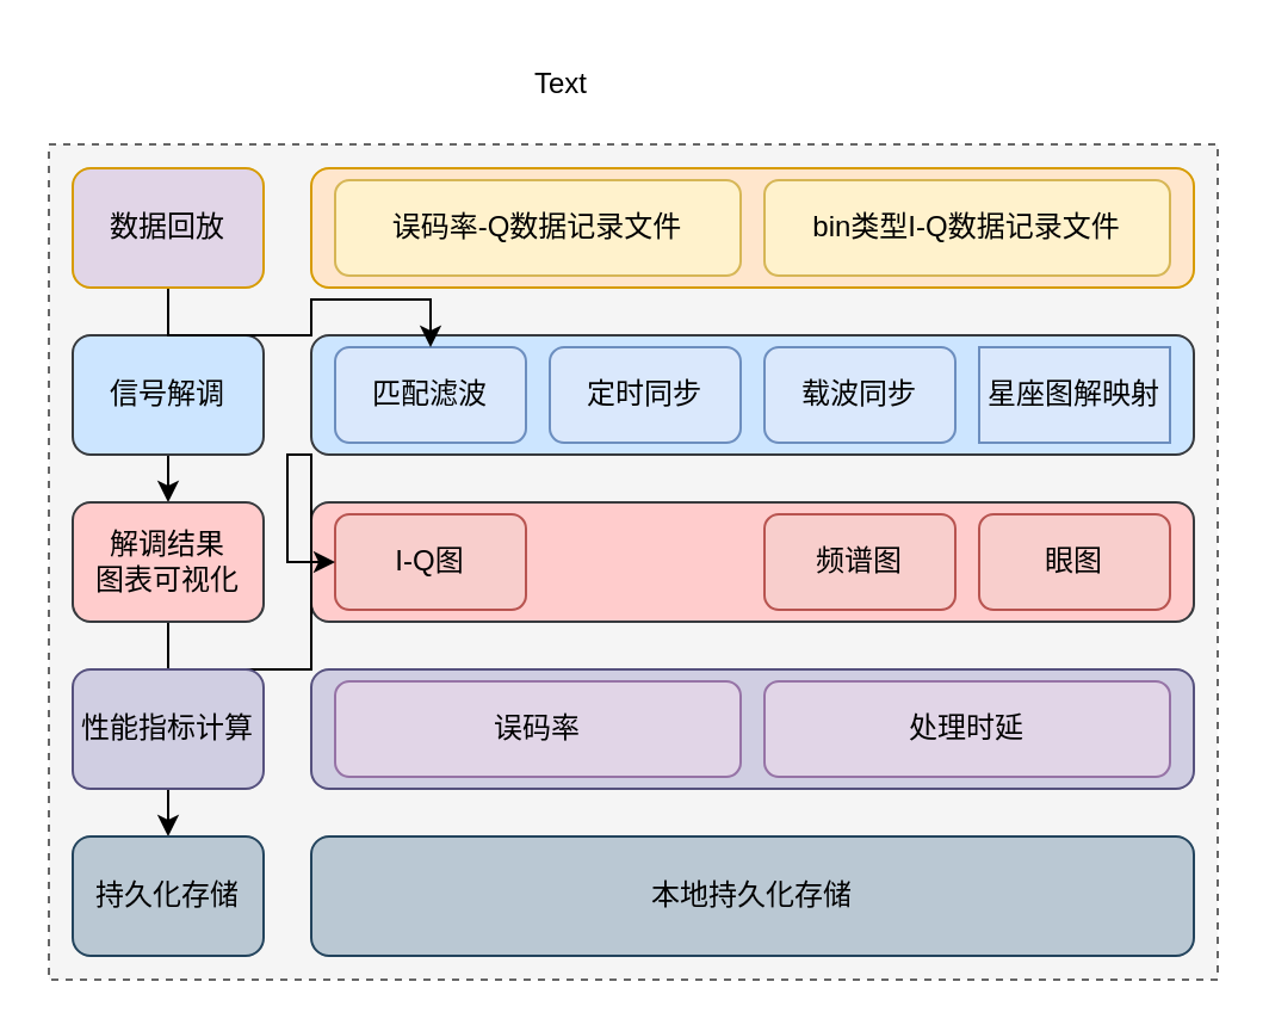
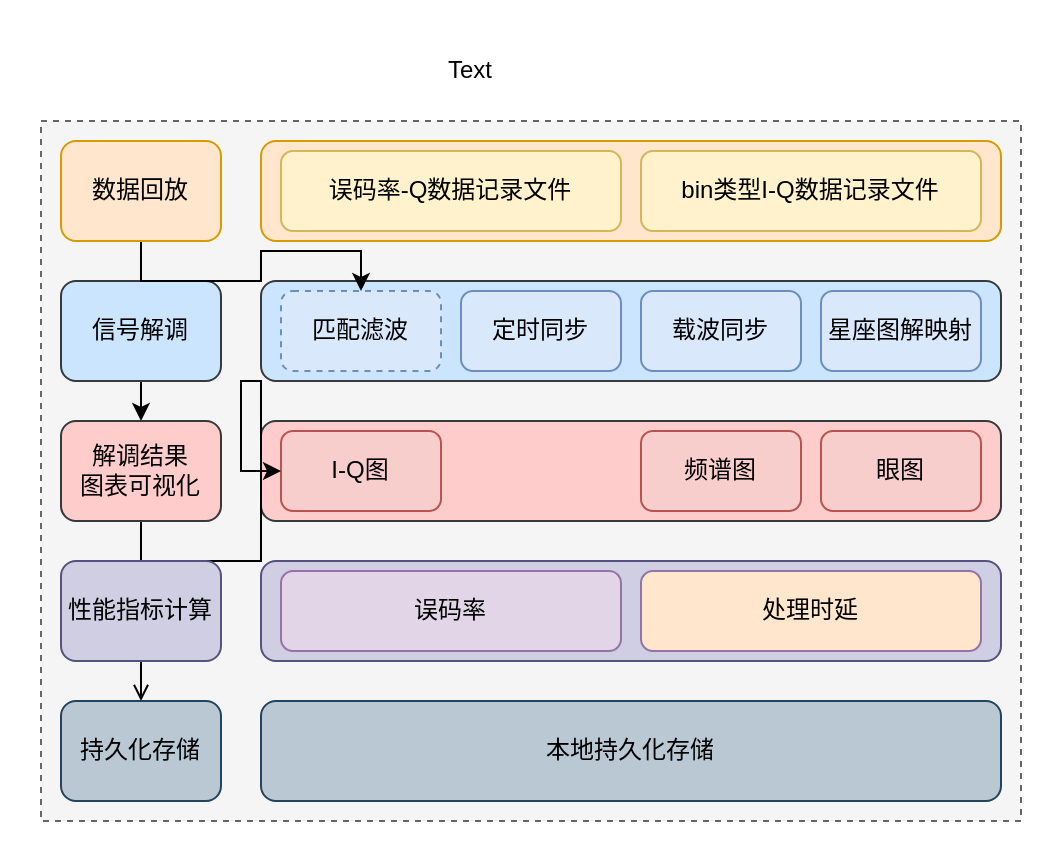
  <mxCell id="0" />
  <mxCell id="1" parent="0" />
  <mxCell id="2" value="" style="rounded=0;whiteSpace=wrap;html=1;fillColor=#f5f5f5;fontColor=#333333;strokeColor=#666666;dashed=1;" vertex="1" parent="1"><mxGeometry x="20" y="60" width="490" height="350" as="geometry" /></mxCell>
  <mxCell id="3" value="" style="rounded=1;whiteSpace=wrap;html=1;fillColor=#d0cee2;strokeColor=#56517e;" vertex="1" parent="1"><mxGeometry x="130" y="280" width="370" height="50" as="geometry" /></mxCell>
  <mxCell id="4" value="" style="rounded=1;whiteSpace=wrap;html=1;fillColor=#ffcccc;strokeColor=#36393d;" vertex="1" parent="1"><mxGeometry x="130" y="210" width="370" height="50" as="geometry" /></mxCell>
  <mxCell id="5" value="" style="rounded=1;whiteSpace=wrap;html=1;fillColor=#cce5ff;strokeColor=#36393d;" vertex="1" parent="1"><mxGeometry x="130" y="140" width="370" height="50" as="geometry" /></mxCell>
  <mxCell id="6" value="" style="rounded=1;whiteSpace=wrap;html=1;fillColor=#ffe6cc;strokeColor=#d79b00;" vertex="1" parent="1"><mxGeometry x="130" y="70" width="370" height="50" as="geometry" /></mxCell>
- <mxCell id="7" value="匹配滤波" style="rounded=1;whiteSpace=wrap;html=1;fillColor=#dae8fc;strokeColor=#6c8ebf;" vertex="1" parent="1"><mxGeometry x="140" y="145" width="80" height="40" as="geometry" /></mxCell>
+ <mxCell id="7" value="匹配滤波" style="rounded=1;whiteSpace=wrap;html=1;fillColor=#dae8fc;strokeColor=#6c8ebf;dashed=1;" vertex="1" parent="1"><mxGeometry x="140" y="145" width="80" height="40" as="geometry" /></mxCell>
  <mxCell id="8" value="定时同步" style="rounded=1;whiteSpace=wrap;html=1;fillColor=#dae8fc;strokeColor=#6c8ebf;" vertex="1" parent="1"><mxGeometry x="230" y="145" width="80" height="40" as="geometry" /></mxCell>
  <mxCell id="9" value="载波同步" style="rounded=1;whiteSpace=wrap;html=1;fillColor=#dae8fc;strokeColor=#6c8ebf;" vertex="1" parent="1"><mxGeometry x="320" y="145" width="80" height="40" as="geometry" /></mxCell>
- <mxCell id="10" value="星座图解映射" style="whiteSpace=wrap;html=1;fillColor=#dae8fc;strokeColor=#6c8ebf;rounded=0;" vertex="1" parent="1"><mxGeometry x="410" y="145" width="80" height="40" as="geometry" /></mxCell>
+ <mxCell id="10" value="星座图解映射" style="rounded=1;whiteSpace=wrap;html=1;fillColor=#dae8fc;strokeColor=#6c8ebf;" vertex="1" parent="1"><mxGeometry x="410" y="145" width="80" height="40" as="geometry" /></mxCell>
  <mxCell id="11" value="误码率-Q数据记录文件" style="rounded=1;whiteSpace=wrap;html=1;fillColor=#fff2cc;strokeColor=#d6b656;" vertex="1" parent="1"><mxGeometry x="140" y="75" width="170" height="40" as="geometry" /></mxCell>
  <mxCell id="12" value="I-Q图" style="rounded=1;whiteSpace=wrap;html=1;fillColor=#f8cecc;strokeColor=#b85450;" vertex="1" parent="1"><mxGeometry x="140" y="215" width="80" height="40" as="geometry" /></mxCell>
  <mxCell id="13" value="频谱图" style="rounded=1;whiteSpace=wrap;html=1;fillColor=#f8cecc;strokeColor=#b85450;" vertex="1" parent="1"><mxGeometry x="320" y="215" width="80" height="40" as="geometry" /></mxCell>
  <mxCell id="14" value="眼图" style="rounded=1;whiteSpace=wrap;html=1;fillColor=#f8cecc;strokeColor=#b85450;" vertex="1" parent="1"><mxGeometry x="410" y="215" width="80" height="40" as="geometry" /></mxCell>
  <mxCell id="15" style="edgeStyle=orthogonalEdgeStyle;rounded=0;orthogonalLoop=1;jettySize=auto;html=1;exitX=0.5;exitY=1;exitDx=0;exitDy=0;entryX=0.5;entryY=0;entryDx=0;entryDy=0;" edge="1" parent="1" source="16" target="18"><mxGeometry relative="1" as="geometry" /></mxCell>
  <mxCell id="16" value="信号解调" style="rounded=1;whiteSpace=wrap;html=1;fillColor=#cce5ff;strokeColor=#36393d;" vertex="1" parent="1"><mxGeometry x="30" y="140" width="80" height="50" as="geometry" /></mxCell>
  <mxCell id="17" style="edgeStyle=orthogonalEdgeStyle;rounded=0;orthogonalLoop=1;jettySize=auto;html=1;exitX=0.5;exitY=1;exitDx=0;exitDy=0;" edge="1" parent="1" source="18" target="12"><mxGeometry relative="1" as="geometry" /></mxCell>
  <mxCell id="18" value="解调结果&lt;div&gt;图表可视化&lt;/div&gt;" style="rounded=1;whiteSpace=wrap;html=1;fillColor=#ffcccc;strokeColor=#36393d;" vertex="1" parent="1"><mxGeometry x="30" y="210" width="80" height="50" as="geometry" /></mxCell>
- <mxCell id="19" style="edgeStyle=orthogonalEdgeStyle;rounded=0;orthogonalLoop=1;jettySize=auto;html=1;exitX=0.5;exitY=1;exitDx=0;exitDy=0;entryX=0.5;entryY=0;entryDx=0;entryDy=0;" edge="1" parent="1" source="20" target="27"><mxGeometry relative="1" as="geometry" /></mxCell>
+ <mxCell id="19" style="edgeStyle=orthogonalEdgeStyle;rounded=0;orthogonalLoop=1;jettySize=auto;html=1;exitX=0.5;exitY=1;exitDx=0;exitDy=0;entryX=0.5;entryY=0;entryDx=0;entryDy=0;endArrow=open;" edge="1" parent="1" source="20" target="27"><mxGeometry relative="1" as="geometry" /></mxCell>
  <mxCell id="20" value="性能指标计算" style="rounded=1;whiteSpace=wrap;html=1;fillColor=#d0cee2;strokeColor=#56517e;" vertex="1" parent="1"><mxGeometry x="30" y="280" width="80" height="50" as="geometry" /></mxCell>
  <mxCell id="21" style="edgeStyle=orthogonalEdgeStyle;rounded=0;orthogonalLoop=1;jettySize=auto;html=1;exitX=0.5;exitY=1;exitDx=0;exitDy=0;" edge="1" parent="1" source="22" target="7"><mxGeometry relative="1" as="geometry" /></mxCell>
- <mxCell id="22" value="数据回放" style="rounded=1;whiteSpace=wrap;html=1;fillColor=#e1d5e7;strokeColor=#d79b00;" vertex="1" parent="1"><mxGeometry x="30" y="70" width="80" height="50" as="geometry" /></mxCell>
+ <mxCell id="22" value="数据回放" style="rounded=1;whiteSpace=wrap;html=1;fillColor=#ffe6cc;strokeColor=#d79b00;" vertex="1" parent="1"><mxGeometry x="30" y="70" width="80" height="50" as="geometry" /></mxCell>
  <mxCell id="23" value="bin类型I-Q数据记录文件" style="rounded=1;whiteSpace=wrap;html=1;fillColor=#fff2cc;strokeColor=#d6b656;" vertex="1" parent="1"><mxGeometry x="320" y="75" width="170" height="40" as="geometry" /></mxCell>
  <mxCell id="24" value="误码率" style="rounded=1;whiteSpace=wrap;html=1;fillColor=#e1d5e7;strokeColor=#9673a6;" vertex="1" parent="1"><mxGeometry x="140" y="285" width="170" height="40" as="geometry" /></mxCell>
- <mxCell id="25" value="处理时延" style="rounded=1;whiteSpace=wrap;html=1;fillColor=#e1d5e7;strokeColor=#9673a6;" vertex="1" parent="1"><mxGeometry x="320" y="285" width="170" height="40" as="geometry" /></mxCell>
+ <mxCell id="25" value="处理时延" style="rounded=1;whiteSpace=wrap;html=1;fillColor=#ffe6cc;strokeColor=#9673a6;" vertex="1" parent="1"><mxGeometry x="320" y="285" width="170" height="40" as="geometry" /></mxCell>
  <mxCell id="26" value="本地持久化存储" style="rounded=1;whiteSpace=wrap;html=1;fillColor=#bac8d3;strokeColor=#23445d;" vertex="1" parent="1"><mxGeometry x="130" y="350" width="370" height="50" as="geometry" /></mxCell>
  <mxCell id="27" value="持久化存储" style="rounded=1;whiteSpace=wrap;html=1;fillColor=#bac8d3;strokeColor=#23445d;" vertex="1" parent="1"><mxGeometry x="30" y="350" width="80" height="50" as="geometry" /></mxCell>
  <mxCell id="28" value="Text" style="text;html=1;align=center;verticalAlign=middle;whiteSpace=wrap;rounded=0;" vertex="1" parent="1"><mxGeometry x="110" y="20" width="250" height="30" as="geometry" /></mxCell>
